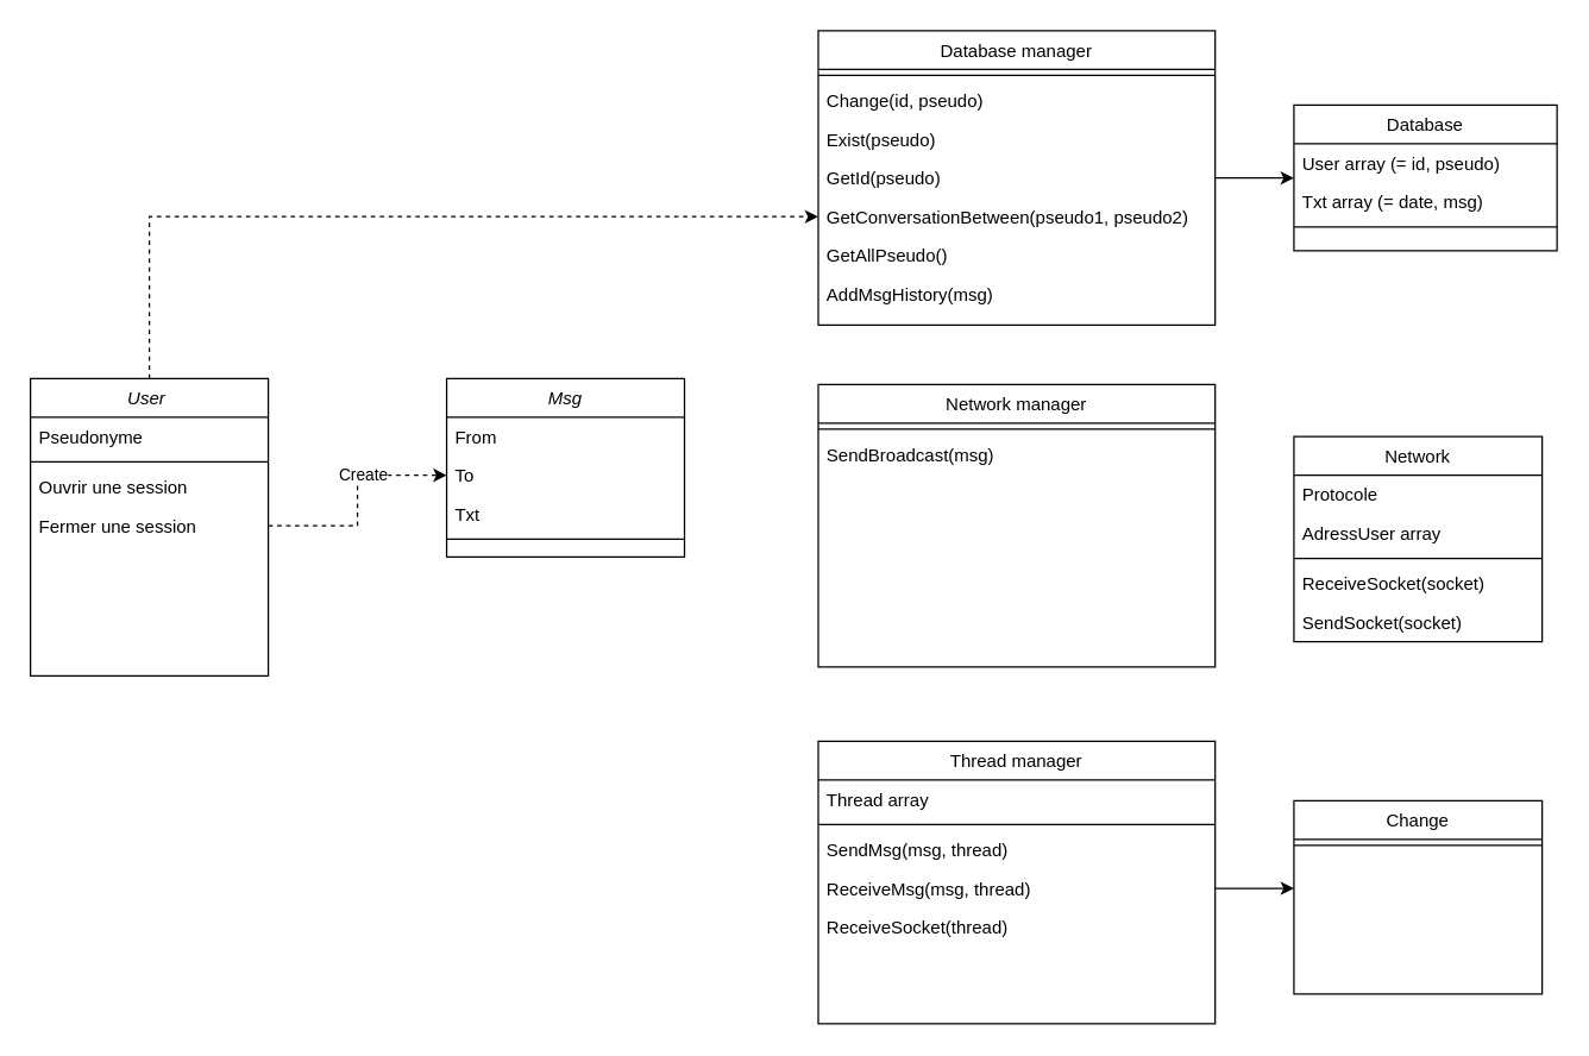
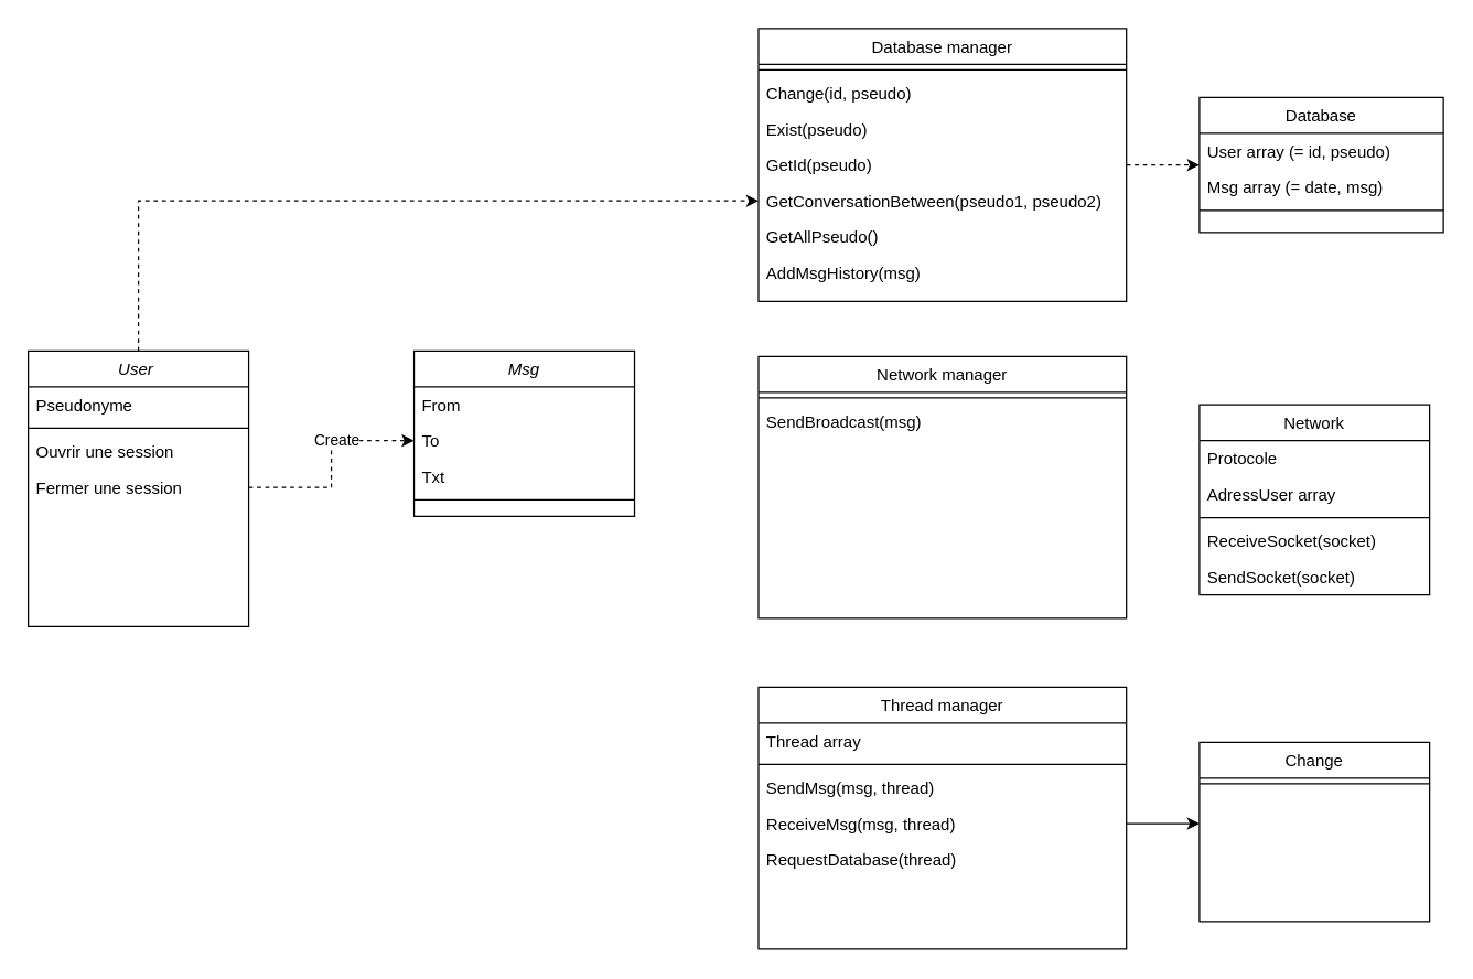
  <mxCell id="0" />
  <mxCell id="1" parent="0" />
  <mxCell id="2" style="edgeStyle=orthogonalEdgeStyle;rounded=0;orthogonalLoop=1;jettySize=auto;html=1;dashed=1;" parent="1" source="3" target="13" edge="1"><mxGeometry relative="1" as="geometry" /></mxCell>
  <mxCell id="3" value="User " style="swimlane;fontStyle=2;align=center;verticalAlign=top;childLayout=stackLayout;horizontal=1;startSize=26;horizontalStack=0;resizeParent=1;resizeLast=0;collapsible=1;marginBottom=0;rounded=0;shadow=0;strokeWidth=1;" parent="1" vertex="1"><mxGeometry y="254" width="160" height="200" as="geometry" x="20"><mxRectangle x="230" y="140" width="160" height="26" as="alternateBounds" /></mxGeometry></mxCell>
  <mxCell id="4" value="Pseudonyme" style="text;align=left;verticalAlign=top;spacingLeft=4;spacingRight=4;overflow=hidden;rotatable=0;points=[[0,0.5],[1,0.5]];portConstraint=eastwest;" parent="3" vertex="1"><mxGeometry y="26" width="160" height="26" as="geometry" /></mxCell>
  <mxCell id="5" value="" style="line;html=1;strokeWidth=1;align=left;verticalAlign=middle;spacingTop=-1;spacingLeft=3;spacingRight=3;rotatable=0;labelPosition=right;points=[];portConstraint=eastwest;" parent="3" vertex="1"><mxGeometry y="52" width="160" height="8" as="geometry" /></mxCell>
  <mxCell id="6" value="Ouvrir une session" style="text;align=left;verticalAlign=top;spacingLeft=4;spacingRight=4;overflow=hidden;rotatable=0;points=[[0,0.5],[1,0.5]];portConstraint=eastwest;" parent="3" vertex="1"><mxGeometry y="60" width="160" height="26" as="geometry" /></mxCell>
  <mxCell id="7" value="Fermer une session" style="text;align=left;verticalAlign=top;spacingLeft=4;spacingRight=4;overflow=hidden;rotatable=0;points=[[0,0.5],[1,0.5]];portConstraint=eastwest;" parent="3" vertex="1"><mxGeometry y="86" width="160" height="26" as="geometry" /></mxCell>
  <mxCell id="8" value="Database manager" style="swimlane;fontStyle=0;align=center;verticalAlign=top;childLayout=stackLayout;horizontal=1;startSize=26;horizontalStack=0;resizeParent=1;resizeLast=0;collapsible=1;marginBottom=0;rounded=0;shadow=0;strokeWidth=1;" parent="1" vertex="1"><mxGeometry x="550" y="20" width="267" height="198" as="geometry"><mxRectangle x="130" y="380" width="160" height="26" as="alternateBounds" /></mxGeometry></mxCell>
  <mxCell id="9" value="" style="line;html=1;strokeWidth=1;align=left;verticalAlign=middle;spacingTop=-1;spacingLeft=3;spacingRight=3;rotatable=0;labelPosition=right;points=[];portConstraint=eastwest;" parent="8" vertex="1"><mxGeometry y="26" width="267" height="8" as="geometry" /></mxCell>
  <mxCell id="10" value="Change(id, pseudo)" style="text;align=left;verticalAlign=top;spacingLeft=4;spacingRight=4;overflow=hidden;rotatable=0;points=[[0,0.5],[1,0.5]];portConstraint=eastwest;" parent="8" vertex="1"><mxGeometry y="34" width="267" height="26" as="geometry" /></mxCell>
  <mxCell id="11" value="Exist(pseudo)" style="text;align=left;verticalAlign=top;spacingLeft=4;spacingRight=4;overflow=hidden;rotatable=0;points=[[0,0.5],[1,0.5]];portConstraint=eastwest;" parent="8" vertex="1"><mxGeometry y="60" width="267" height="26" as="geometry" /></mxCell>
  <mxCell id="12" value="GetId(pseudo)" style="text;align=left;verticalAlign=top;spacingLeft=4;spacingRight=4;overflow=hidden;rotatable=0;points=[[0,0.5],[1,0.5]];portConstraint=eastwest;" parent="8" vertex="1"><mxGeometry y="86" width="267" height="26" as="geometry" /></mxCell>
  <mxCell id="13" value="GetConversationBetween(pseudo1, pseudo2)" style="text;align=left;verticalAlign=top;spacingLeft=4;spacingRight=4;overflow=hidden;rotatable=0;points=[[0,0.5],[1,0.5]];portConstraint=eastwest;" parent="8" vertex="1"><mxGeometry y="112" width="267" height="26" as="geometry" /></mxCell>
  <mxCell id="14" value="GetAllPseudo()" style="text;align=left;verticalAlign=top;spacingLeft=4;spacingRight=4;overflow=hidden;rotatable=0;points=[[0,0.5],[1,0.5]];portConstraint=eastwest;" parent="8" vertex="1"><mxGeometry y="138" width="267" height="26" as="geometry" /></mxCell>
  <mxCell id="15" value="AddMsgHistory(msg)" style="text;align=left;verticalAlign=top;spacingLeft=4;spacingRight=4;overflow=hidden;rotatable=0;points=[[0,0.5],[1,0.5]];portConstraint=eastwest;" parent="8" vertex="1"><mxGeometry y="164" width="267" height="26" as="geometry" /></mxCell>
  <mxCell id="16" value="Network" style="swimlane;fontStyle=0;align=center;verticalAlign=top;childLayout=stackLayout;horizontal=1;startSize=26;horizontalStack=0;resizeParent=1;resizeLast=0;collapsible=1;marginBottom=0;rounded=0;shadow=0;strokeWidth=1;" parent="1" vertex="1"><mxGeometry x="870" y="293" width="167" height="138" as="geometry"><mxRectangle x="340" y="380" width="170" height="26" as="alternateBounds" /></mxGeometry></mxCell>
  <mxCell id="17" value="Protocole" style="text;align=left;verticalAlign=top;spacingLeft=4;spacingRight=4;overflow=hidden;rotatable=0;points=[[0,0.5],[1,0.5]];portConstraint=eastwest;" parent="16" vertex="1"><mxGeometry y="26" width="167" height="26" as="geometry" /></mxCell>
  <mxCell id="18" value="AdressUser array&#10;" style="text;align=left;verticalAlign=top;spacingLeft=4;spacingRight=4;overflow=hidden;rotatable=0;points=[[0,0.5],[1,0.5]];portConstraint=eastwest;" parent="16" vertex="1"><mxGeometry y="52" width="167" height="26" as="geometry" /></mxCell>
  <mxCell id="19" value="" style="line;html=1;strokeWidth=1;align=left;verticalAlign=middle;spacingTop=-1;spacingLeft=3;spacingRight=3;rotatable=0;labelPosition=right;points=[];portConstraint=eastwest;" parent="16" vertex="1"><mxGeometry y="78" width="167" height="8" as="geometry" /></mxCell>
  <mxCell id="20" value="ReceiveSocket(socket)" style="text;align=left;verticalAlign=top;spacingLeft=4;spacingRight=4;overflow=hidden;rotatable=0;points=[[0,0.5],[1,0.5]];portConstraint=eastwest;" parent="16" vertex="1"><mxGeometry y="86" width="167" height="26" as="geometry" /></mxCell>
  <mxCell id="21" value="SendSocket(socket)" style="text;align=left;verticalAlign=top;spacingLeft=4;spacingRight=4;overflow=hidden;rotatable=0;points=[[0,0.5],[1,0.5]];portConstraint=eastwest;" parent="16" vertex="1"><mxGeometry y="112" width="167" height="26" as="geometry" /></mxCell>
  <mxCell id="22" value="Database&#10;" style="swimlane;fontStyle=0;align=center;verticalAlign=top;childLayout=stackLayout;horizontal=1;startSize=26;horizontalStack=0;resizeParent=1;resizeLast=0;collapsible=1;marginBottom=0;rounded=0;shadow=0;strokeWidth=1;" parent="1" vertex="1"><mxGeometry x="870" y="70" width="177" height="98" as="geometry"><mxRectangle x="130" y="380" width="160" height="26" as="alternateBounds" /></mxGeometry></mxCell>
  <mxCell id="23" value="User array (= id, pseudo)&#10;" style="text;align=left;verticalAlign=top;spacingLeft=4;spacingRight=4;overflow=hidden;rotatable=0;points=[[0,0.5],[1,0.5]];portConstraint=eastwest;" parent="22" vertex="1"><mxGeometry y="26" width="177" height="26" as="geometry" /></mxCell>
- <mxCell id="24" value="Txt array (= date,  msg)&#10;" style="text;align=left;verticalAlign=top;spacingLeft=4;spacingRight=4;overflow=hidden;rotatable=0;points=[[0,0.5],[1,0.5]];portConstraint=eastwest;" parent="22" vertex="1"><mxGeometry y="52" width="177" height="26" as="geometry" /></mxCell>
+ <mxCell id="24" value="Msg array (= date,  msg)&#10;" style="text;align=left;verticalAlign=top;spacingLeft=4;spacingRight=4;overflow=hidden;rotatable=0;points=[[0,0.5],[1,0.5]];portConstraint=eastwest;" parent="22" vertex="1"><mxGeometry y="52" width="177" height="26" as="geometry" /></mxCell>
  <mxCell id="25" value="" style="line;html=1;strokeWidth=1;align=left;verticalAlign=middle;spacingTop=-1;spacingLeft=3;spacingRight=3;rotatable=0;labelPosition=right;points=[];portConstraint=eastwest;" parent="22" vertex="1"><mxGeometry y="78" width="177" height="8" as="geometry" /></mxCell>
  <mxCell id="26" value="Network manager" style="swimlane;fontStyle=0;align=center;verticalAlign=top;childLayout=stackLayout;horizontal=1;startSize=26;horizontalStack=0;resizeParent=1;resizeLast=0;collapsible=1;marginBottom=0;rounded=0;shadow=0;strokeWidth=1;" parent="1" vertex="1"><mxGeometry x="550" y="258" width="267" height="190" as="geometry"><mxRectangle x="130" y="380" width="160" height="26" as="alternateBounds" /></mxGeometry></mxCell>
  <mxCell id="27" value="" style="line;html=1;strokeWidth=1;align=left;verticalAlign=middle;spacingTop=-1;spacingLeft=3;spacingRight=3;rotatable=0;labelPosition=right;points=[];portConstraint=eastwest;" parent="26" vertex="1"><mxGeometry y="26" width="267" height="8" as="geometry" /></mxCell>
  <mxCell id="28" value="SendBroadcast(msg)" style="text;align=left;verticalAlign=top;spacingLeft=4;spacingRight=4;overflow=hidden;rotatable=0;points=[[0,0.5],[1,0.5]];portConstraint=eastwest;" parent="26" vertex="1"><mxGeometry y="34" width="267" height="26" as="geometry" /></mxCell>
  <mxCell id="29" value="Change" style="swimlane;fontStyle=0;align=center;verticalAlign=top;childLayout=stackLayout;horizontal=1;startSize=26;horizontalStack=0;resizeParent=1;resizeLast=0;collapsible=1;marginBottom=0;rounded=0;shadow=0;strokeWidth=1;" parent="1" vertex="1"><mxGeometry x="870" y="538" width="167" height="130" as="geometry"><mxRectangle x="340" y="380" width="170" height="26" as="alternateBounds" /></mxGeometry></mxCell>
  <mxCell id="30" value="" style="line;html=1;strokeWidth=1;align=left;verticalAlign=middle;spacingTop=-1;spacingLeft=3;spacingRight=3;rotatable=0;labelPosition=right;points=[];portConstraint=eastwest;" parent="29" vertex="1"><mxGeometry y="26" width="167" height="8" as="geometry" /></mxCell>
  <mxCell id="31" value="Thread manager" style="swimlane;fontStyle=0;align=center;verticalAlign=top;childLayout=stackLayout;horizontal=1;startSize=26;horizontalStack=0;resizeParent=1;resizeLast=0;collapsible=1;marginBottom=0;rounded=0;shadow=0;strokeWidth=1;" parent="1" vertex="1"><mxGeometry x="550" y="498" width="267" height="190" as="geometry"><mxRectangle x="130" y="380" width="160" height="26" as="alternateBounds" /></mxGeometry></mxCell>
  <mxCell id="32" value="Thread array" style="text;align=left;verticalAlign=top;spacingLeft=4;spacingRight=4;overflow=hidden;rotatable=0;points=[[0,0.5],[1,0.5]];portConstraint=eastwest;" parent="31" vertex="1"><mxGeometry y="26" width="267" height="26" as="geometry" /></mxCell>
  <mxCell id="33" value="" style="line;html=1;strokeWidth=1;align=left;verticalAlign=middle;spacingTop=-1;spacingLeft=3;spacingRight=3;rotatable=0;labelPosition=right;points=[];portConstraint=eastwest;" parent="31" vertex="1"><mxGeometry y="52" width="267" height="8" as="geometry" /></mxCell>
  <mxCell id="34" value="SendMsg(msg, thread)" style="text;align=left;verticalAlign=top;spacingLeft=4;spacingRight=4;overflow=hidden;rotatable=0;points=[[0,0.5],[1,0.5]];portConstraint=eastwest;" parent="31" vertex="1"><mxGeometry y="60" width="267" height="26" as="geometry" /></mxCell>
  <mxCell id="35" value="ReceiveMsg(msg, thread)" style="text;align=left;verticalAlign=top;spacingLeft=4;spacingRight=4;overflow=hidden;rotatable=0;points=[[0,0.5],[1,0.5]];portConstraint=eastwest;" parent="31" vertex="1"><mxGeometry y="86" width="267" height="26" as="geometry" /></mxCell>
- <mxCell id="36" value="ReceiveSocket(thread)" style="text;align=left;verticalAlign=top;spacingLeft=4;spacingRight=4;overflow=hidden;rotatable=0;points=[[0,0.5],[1,0.5]];portConstraint=eastwest;" parent="31" vertex="1"><mxGeometry y="112" width="267" height="26" as="geometry" /></mxCell>
+ <mxCell id="36" value="RequestDatabase(thread)" style="text;align=left;verticalAlign=top;spacingLeft=4;spacingRight=4;overflow=hidden;rotatable=0;points=[[0,0.5],[1,0.5]];portConstraint=eastwest;" parent="31" vertex="1"><mxGeometry y="112" width="267" height="26" as="geometry" /></mxCell>
  <mxCell id="37" style="edgeStyle=orthogonalEdgeStyle;rounded=0;orthogonalLoop=1;jettySize=auto;html=1;" parent="1" source="35" edge="1"><mxGeometry relative="1" as="geometry"><mxPoint x="870" y="597" as="targetPoint" /></mxGeometry></mxCell>
- <mxCell id="38" style="edgeStyle=orthogonalEdgeStyle;rounded=0;orthogonalLoop=1;jettySize=auto;html=1;entryX=0;entryY=0.5;entryDx=0;entryDy=0;" parent="1" source="12" target="22" edge="1"><mxGeometry relative="1" as="geometry" /></mxCell>
+ <mxCell id="38" style="edgeStyle=orthogonalEdgeStyle;rounded=0;orthogonalLoop=1;jettySize=auto;html=1;entryX=0;entryY=0.5;entryDx=0;entryDy=0;dashed=1;" parent="1" source="12" target="22" edge="1"><mxGeometry relative="1" as="geometry" /></mxCell>
  <mxCell id="39" value="Msg" style="swimlane;fontStyle=2;align=center;verticalAlign=top;childLayout=stackLayout;horizontal=1;startSize=26;horizontalStack=0;resizeParent=1;resizeLast=0;collapsible=1;marginBottom=0;rounded=0;shadow=0;strokeWidth=1;" parent="1" vertex="1"><mxGeometry x="300" y="254" width="160" height="120" as="geometry"><mxRectangle x="230" y="140" width="160" height="26" as="alternateBounds" /></mxGeometry></mxCell>
  <mxCell id="40" value="From" style="text;align=left;verticalAlign=top;spacingLeft=4;spacingRight=4;overflow=hidden;rotatable=0;points=[[0,0.5],[1,0.5]];portConstraint=eastwest;" parent="39" vertex="1"><mxGeometry y="26" width="160" height="26" as="geometry" /></mxCell>
  <mxCell id="41" value="To" style="text;align=left;verticalAlign=top;spacingLeft=4;spacingRight=4;overflow=hidden;rotatable=0;points=[[0,0.5],[1,0.5]];portConstraint=eastwest;" parent="39" vertex="1"><mxGeometry y="52" width="160" height="26" as="geometry" /></mxCell>
  <mxCell id="42" value="Txt" style="text;align=left;verticalAlign=top;spacingLeft=4;spacingRight=4;overflow=hidden;rotatable=0;points=[[0,0.5],[1,0.5]];portConstraint=eastwest;" parent="39" vertex="1"><mxGeometry y="78" width="160" height="26" as="geometry" /></mxCell>
  <mxCell id="43" value="" style="line;html=1;strokeWidth=1;align=left;verticalAlign=middle;spacingTop=-1;spacingLeft=3;spacingRight=3;rotatable=0;labelPosition=right;points=[];portConstraint=eastwest;" parent="39" vertex="1"><mxGeometry y="104" width="160" height="8" as="geometry" /></mxCell>
  <mxCell id="44" style="edgeStyle=orthogonalEdgeStyle;rounded=0;orthogonalLoop=1;jettySize=auto;html=1;entryX=0;entryY=0.5;entryDx=0;entryDy=0;dashed=1;" parent="1" source="7" target="41" edge="1"><mxGeometry relative="1" as="geometry" /></mxCell>
  <mxCell id="45" value="Create" style="edgeLabel;html=1;align=center;verticalAlign=middle;resizable=0;points=[];" parent="44" vertex="1" connectable="0"><mxGeometry x="0.169" y="-3" relative="1" as="geometry"><mxPoint y="-5" as="offset" /></mxGeometry></mxCell>
